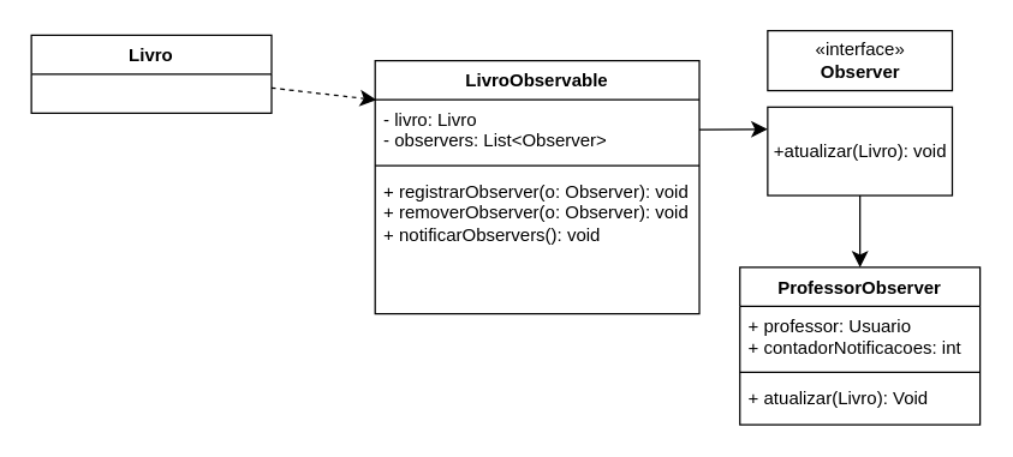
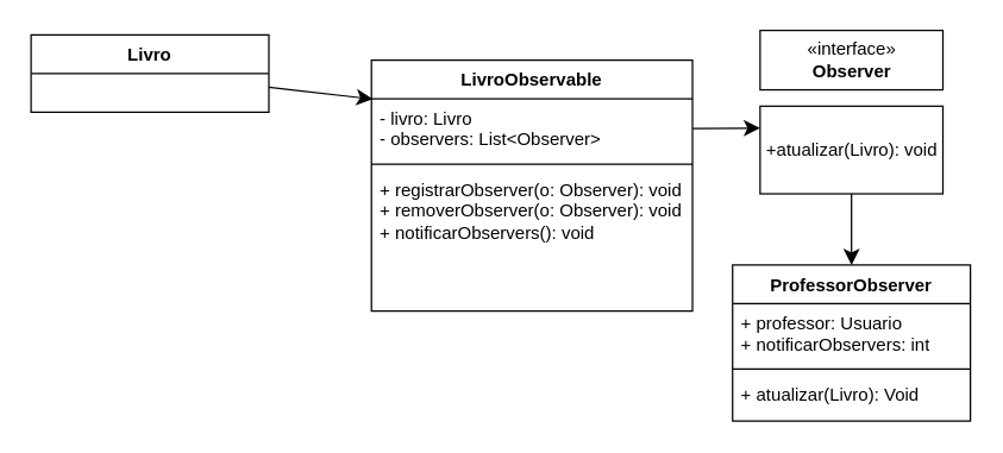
  <mxCell id="0" />
  <mxCell id="1" parent="0" />
  <mxCell id="2" value="&lt;div&gt;«interface»&lt;/div&gt;&lt;div&gt;&lt;b&gt;Observer&lt;/b&gt;&lt;/div&gt;" style="html=1;whiteSpace=wrap;" vertex="1" parent="1"><mxGeometry x="510.5" y="20" width="123" height="40" as="geometry" /></mxCell>
  <mxCell id="3" style="edgeStyle=none;curved=1;rounded=0;orthogonalLoop=1;jettySize=auto;html=1;exitX=0.5;exitY=1;exitDx=0;exitDy=0;entryX=0.5;entryY=0;entryDx=0;entryDy=0;fontSize=12;startSize=8;endSize=8;" edge="1" parent="1" source="4" target="5"><mxGeometry relative="1" as="geometry" /></mxCell>
  <mxCell id="4" value="+atualizar(Livro): void" style="rounded=0;whiteSpace=wrap;html=1;" vertex="1" parent="1"><mxGeometry x="510.5" y="71" width="123" height="59" as="geometry" /></mxCell>
  <mxCell id="5" value="ProfessorObserver" style="swimlane;fontStyle=1;align=center;verticalAlign=top;childLayout=stackLayout;horizontal=1;startSize=26;horizontalStack=0;resizeParent=1;resizeParentMax=0;resizeLast=0;collapsible=1;marginBottom=0;whiteSpace=wrap;html=1;" vertex="1" parent="1"><mxGeometry x="492" y="178" width="160" height="105" as="geometry" /></mxCell>
- <mxCell id="6" value="&lt;div&gt;+ professor: Usuario&lt;/div&gt;&lt;div&gt;+ contadorNotificacoes: int&lt;/div&gt;&lt;div&gt;&lt;br&gt;&lt;/div&gt;" style="text;strokeColor=none;fillColor=none;align=left;verticalAlign=top;spacingLeft=4;spacingRight=4;overflow=hidden;rotatable=0;points=[[0,0.5],[1,0.5]];portConstraint=eastwest;whiteSpace=wrap;html=1;" vertex="1" parent="5"><mxGeometry y="26" width="160" height="40" as="geometry" /></mxCell>
+ <mxCell id="6" value="&lt;div&gt;+ professor: Usuario&lt;/div&gt;&lt;div&gt;+ notificarObservers: int&lt;/div&gt;&lt;div&gt;&lt;br&gt;&lt;/div&gt;" style="text;strokeColor=none;fillColor=none;align=left;verticalAlign=top;spacingLeft=4;spacingRight=4;overflow=hidden;rotatable=0;points=[[0,0.5],[1,0.5]];portConstraint=eastwest;whiteSpace=wrap;html=1;" vertex="1" parent="5"><mxGeometry y="26" width="160" height="40" as="geometry" /></mxCell>
  <mxCell id="7" value="" style="line;strokeWidth=1;fillColor=none;align=left;verticalAlign=middle;spacingTop=-1;spacingLeft=3;spacingRight=3;rotatable=0;labelPosition=right;points=[];portConstraint=eastwest;strokeColor=inherit;" vertex="1" parent="5"><mxGeometry y="66" width="160" height="8" as="geometry" /></mxCell>
  <mxCell id="8" value="+ atualizar(Livro): Void" style="text;strokeColor=none;fillColor=none;align=left;verticalAlign=top;spacingLeft=4;spacingRight=4;overflow=hidden;rotatable=0;points=[[0,0.5],[1,0.5]];portConstraint=eastwest;whiteSpace=wrap;html=1;" vertex="1" parent="5"><mxGeometry y="74" width="160" height="31" as="geometry" /></mxCell>
  <mxCell id="9" value="Livro" style="swimlane;fontStyle=1;align=center;verticalAlign=top;childLayout=stackLayout;horizontal=1;startSize=26;horizontalStack=0;resizeParent=1;resizeParentMax=0;resizeLast=0;collapsible=1;marginBottom=0;whiteSpace=wrap;html=1;" vertex="1" parent="1"><mxGeometry x="20" y="23" width="160" height="52" as="geometry" /></mxCell>
  <mxCell id="10" value="LivroObservable" style="swimlane;fontStyle=1;align=center;verticalAlign=top;childLayout=stackLayout;horizontal=1;startSize=26;horizontalStack=0;resizeParent=1;resizeParentMax=0;resizeLast=0;collapsible=1;marginBottom=0;whiteSpace=wrap;html=1;" vertex="1" parent="1"><mxGeometry x="249" y="40" width="216" height="169" as="geometry" /></mxCell>
  <mxCell id="11" value="- livro: Livro&lt;br&gt;- observers: List&amp;lt;Observer&amp;gt;" style="text;strokeColor=none;fillColor=none;align=left;verticalAlign=top;spacingLeft=4;spacingRight=4;overflow=hidden;rotatable=0;points=[[0,0.5],[1,0.5]];portConstraint=eastwest;whiteSpace=wrap;html=1;" vertex="1" parent="10"><mxGeometry y="26" width="216" height="40" as="geometry" /></mxCell>
  <mxCell id="12" value="" style="line;strokeWidth=1;fillColor=none;align=left;verticalAlign=middle;spacingTop=-1;spacingLeft=3;spacingRight=3;rotatable=0;labelPosition=right;points=[];portConstraint=eastwest;strokeColor=inherit;" vertex="1" parent="10"><mxGeometry y="66" width="216" height="8" as="geometry" /></mxCell>
  <mxCell id="13" value="+ registrarObserver(o: Observer): void&lt;br&gt;+ removerObserver(o: Observer): void&lt;br&gt;+ notificarObservers(): void" style="text;strokeColor=none;fillColor=none;align=left;verticalAlign=top;spacingLeft=4;spacingRight=4;overflow=hidden;rotatable=0;points=[[0,0.5],[1,0.5]];portConstraint=eastwest;whiteSpace=wrap;html=1;" vertex="1" parent="10"><mxGeometry y="74" width="216" height="95" as="geometry" /></mxCell>
- <mxCell id="14" style="edgeStyle=none;curved=1;rounded=0;orthogonalLoop=1;jettySize=auto;html=1;entryX=0.004;entryY=0.006;entryDx=0;entryDy=0;entryPerimeter=0;fontSize=12;startSize=8;endSize=8;dashed=1;" edge="1" parent="1" source="9" target="11"><mxGeometry relative="1" as="geometry" /></mxCell>
+ <mxCell id="14" style="edgeStyle=none;curved=1;rounded=0;orthogonalLoop=1;jettySize=auto;html=1;entryX=0.004;entryY=0.006;entryDx=0;entryDy=0;entryPerimeter=0;fontSize=12;startSize=8;endSize=8;" edge="1" parent="1" source="9" target="11"><mxGeometry relative="1" as="geometry" /></mxCell>
  <mxCell id="15" style="edgeStyle=none;curved=1;rounded=0;orthogonalLoop=1;jettySize=auto;html=1;exitX=1;exitY=0.5;exitDx=0;exitDy=0;entryX=0;entryY=0.25;entryDx=0;entryDy=0;fontSize=12;startSize=8;endSize=8;" edge="1" parent="1" source="11" target="4"><mxGeometry relative="1" as="geometry" /></mxCell>
